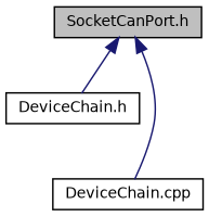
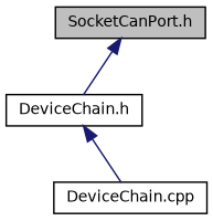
  digraph {
    node [color=black fontname=Helvetica fontsize=10 shape=record]
    edge [color=midnightblue dir=back fontname=Helvetica fontsize=10 labelfontname=Helvetica labelfontsize=10 style=solid]
    n1 [fillcolor=grey75 fontcolor=black height=0.2 label="SocketCanPort.h" style=filled width=0.4]
    n2 [height=0.2 label="DeviceChain.h" width=0.4]
    n3 [height=0.2 label="DeviceChain.cpp" width=0.4]
    n1 -> n2
-   n1 -> n3
+   n2 -> n3
  }
